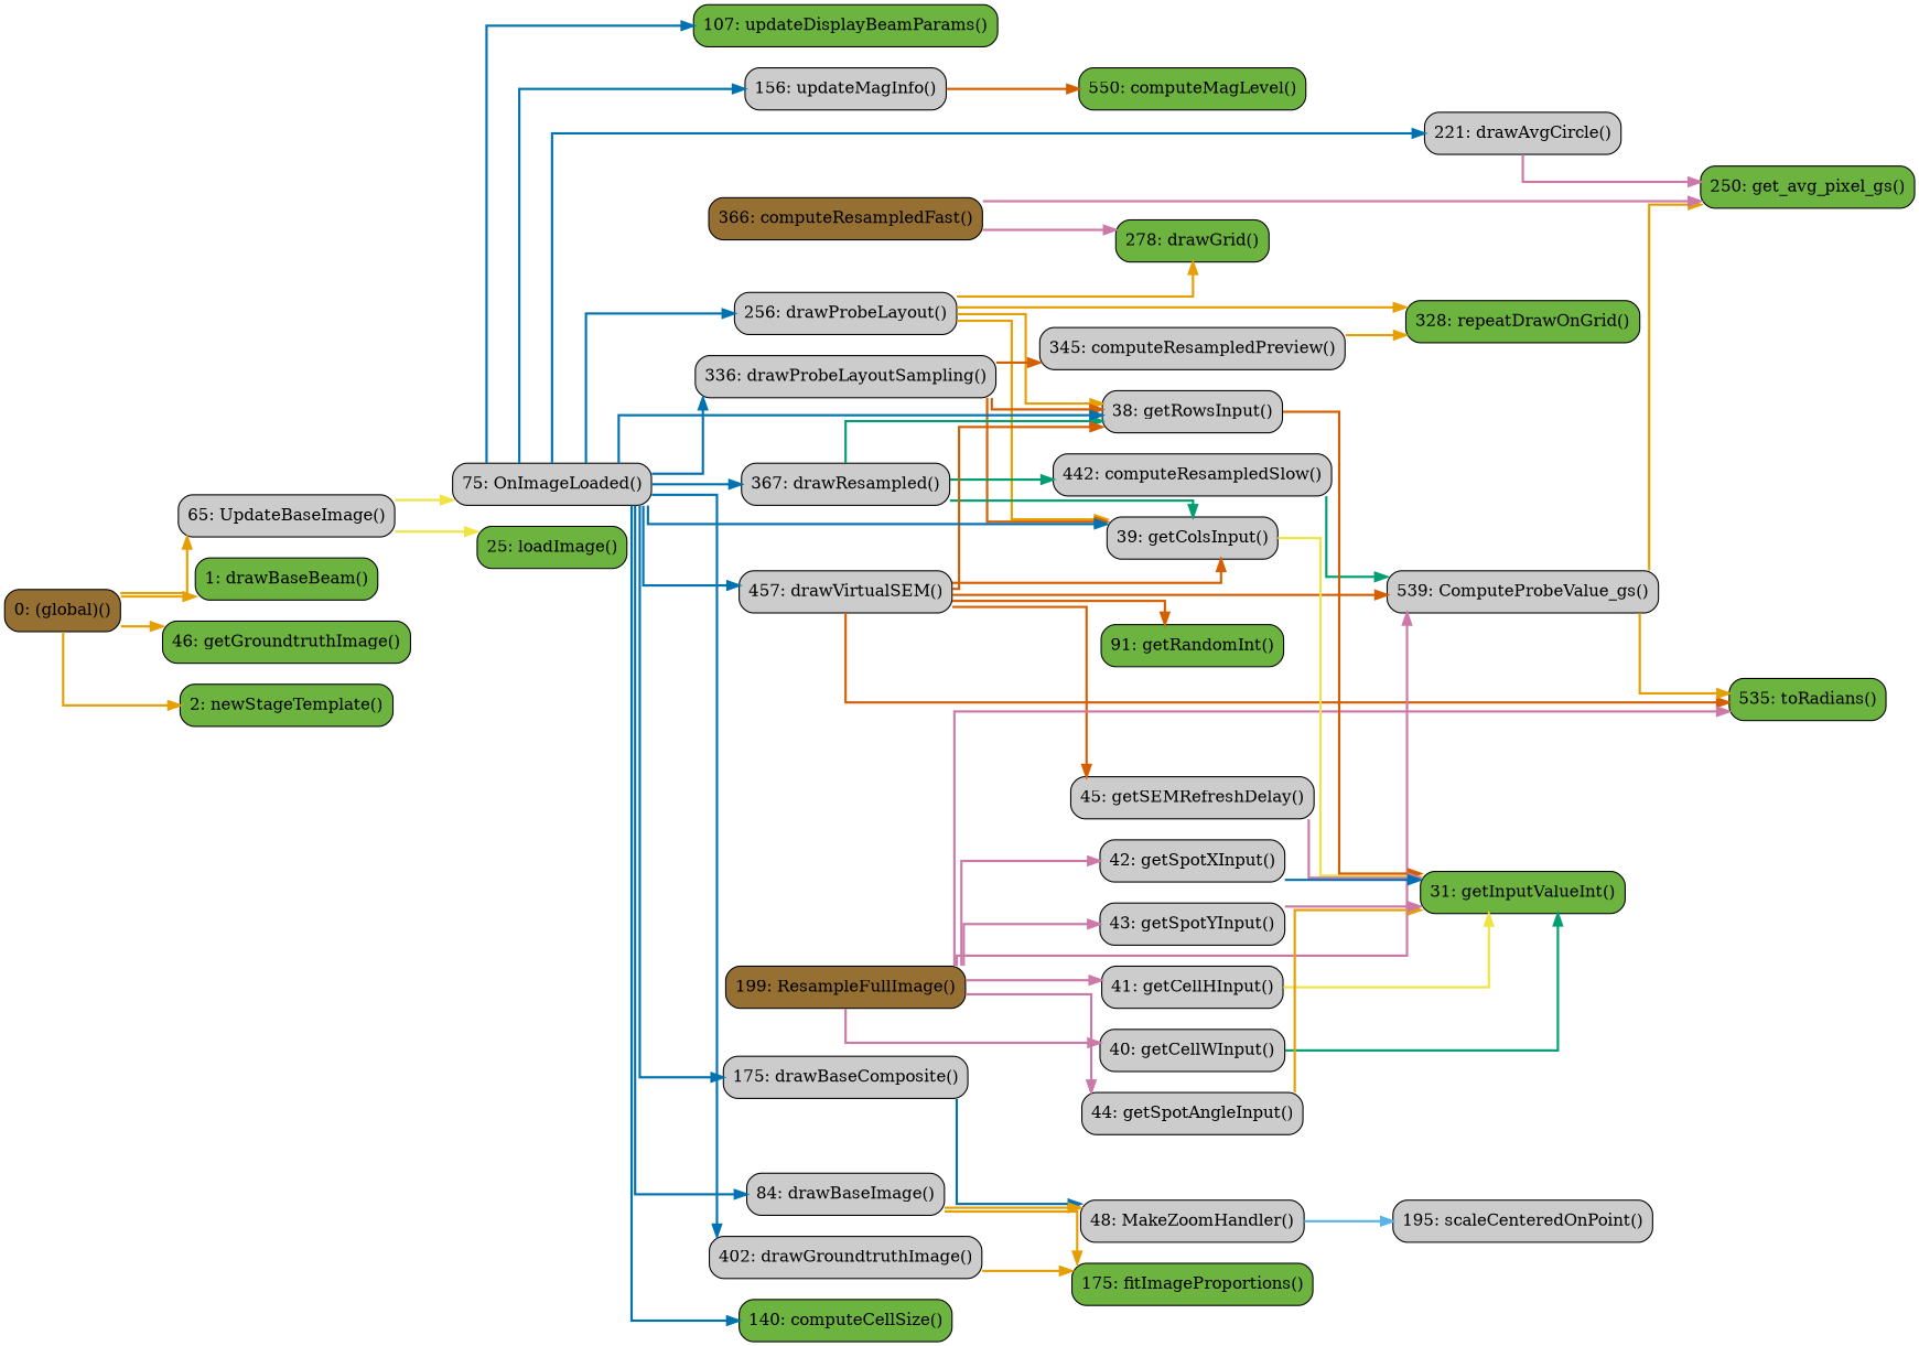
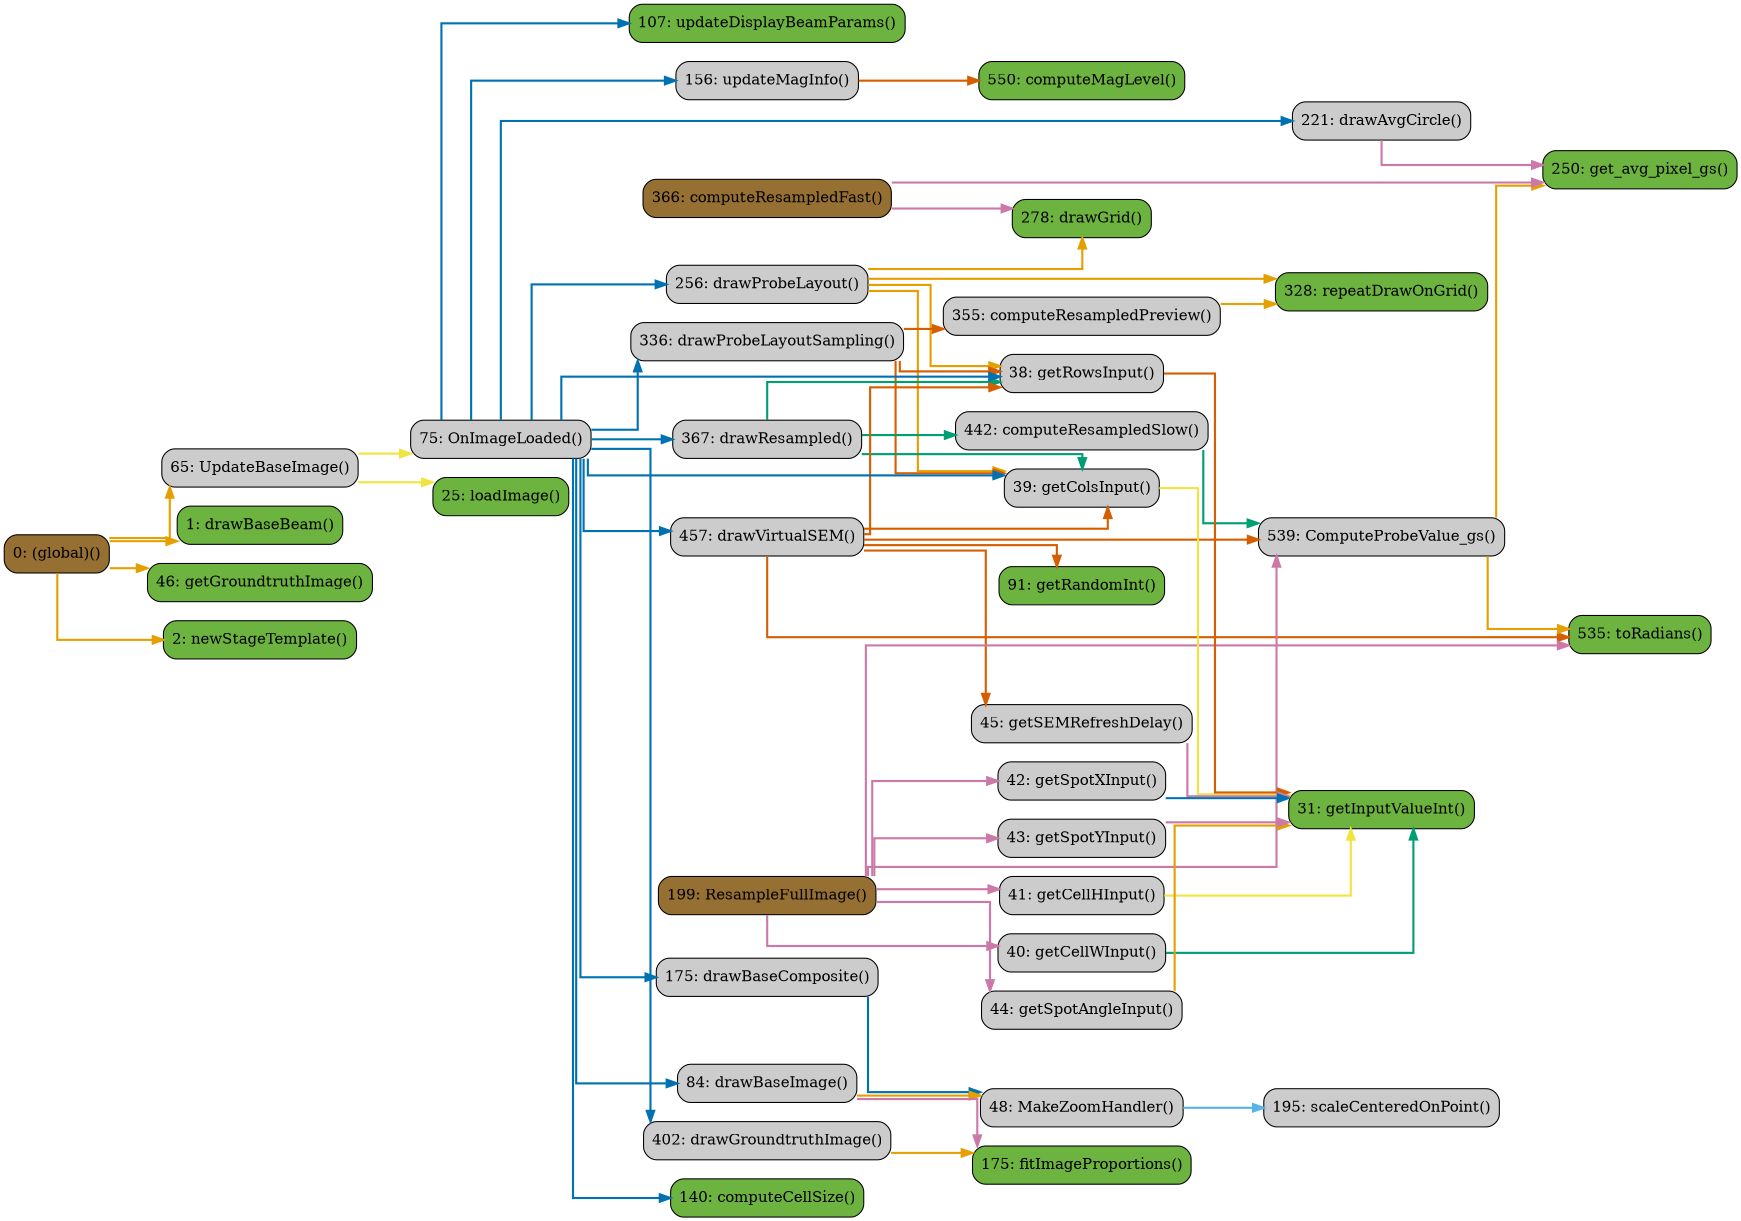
  digraph {
    concentrate=true
    rankdir=LR
    splines=ortho
    node [fillcolor="#cccccc" shape=rect style="rounded,filled"]
    edge [color="#0072B2" penwidth=2]
    n1 [label="221: drawAvgCircle()"]
    n2 [fillcolor="#6db33f" label="1: drawBaseBeam()"]
    n3 [label="175: drawBaseComposite()"]
    n4 [label="84: drawBaseImage()"]
    n5 [label="402: drawGroundtruthImage()"]
    n6 [label="256: drawProbeLayout()"]
    n7 [label="336: drawProbeLayoutSampling()"]
    n8 [label="367: drawResampled()"]
    n9 [label="457: drawVirtualSEM()"]
    n10 [fillcolor="#966F33" label="0: (global)()"]
    n11 [label="75: OnImageLoaded()"]
    n12 [fillcolor="#966F33" label="199: ResampleFullImage()"]
    n13 [label="65: UpdateBaseImage()"]
    n14 [label="539: ComputeProbeValue_gs()"]
    n15 [label="48: MakeZoomHandler()"]
    n16 [fillcolor="#6db33f" label="140: computeCellSize()"]
    n17 [fillcolor="#6db33f" label="550: computeMagLevel()"]
    n18 [fillcolor="#966F33" label="366: computeResampledFast()"]
-   n19 [label="345: computeResampledPreview()"]
+   n19 [label="355: computeResampledPreview()"]
    n20 [label="442: computeResampledSlow()"]
    n21 [fillcolor="#6db33f" label="278: drawGrid()"]
    n22 [fillcolor="#6db33f" label="175: fitImageProportions()"]
    n23 [label="41: getCellHInput()"]
    n24 [label="40: getCellWInput()"]
    n25 [label="39: getColsInput()"]
    n26 [fillcolor="#6db33f" label="46: getGroundtruthImage()"]
    n27 [fillcolor="#6db33f" label="31: getInputValueInt()"]
    n28 [fillcolor="#6db33f" label="91: getRandomInt()"]
    n29 [label="38: getRowsInput()"]
    n30 [label="45: getSEMRefreshDelay()"]
    n31 [label="44: getSpotAngleInput()"]
    n32 [label="42: getSpotXInput()"]
    n33 [label="43: getSpotYInput()"]
    n34 [fillcolor="#6db33f" label="250: get_avg_pixel_gs()"]
    n35 [fillcolor="#6db33f" label="25: loadImage()"]
    n36 [fillcolor="#6db33f" label="2: newStageTemplate()"]
    n37 [fillcolor="#6db33f" label="328: repeatDrawOnGrid()"]
    n38 [label="195: scaleCenteredOnPoint()"]
    n39 [fillcolor="#6db33f" label="535: toRadians()"]
    n40 [fillcolor="#6db33f" label="107: updateDisplayBeamParams()"]
    n41 [label="156: updateMagInfo()"]
    subgraph sub_1 {
      label="File: drawsteps"
      style=dotted
      n1
      n2
      n3
      n4
      n5
      n6
      n7
      n8
      n9
    }
    subgraph sub_2 {
      label="File: main"
      style=dotted
      n10
      n11
      n12
      n13
    }
    subgraph sub_3 {
      label="File: utils"
      style=dotted
      n14
      n15
      n16
      n17
      n18
      n19
      n20
      n21
      n22
      n23
      n24
      n25
      n26
      n27
      n28
      n29
      n30
      n31
      n32
      n33
      n34
      n35
      n36
      n37
      n38
      n39
      n40
      n41
    }
    n1 -> n34 [color="#CC79A7"]
    n3 -> n15
    n4 -> n15 [color="#E69F00"]
-   n4 -> n22 [color="#E69F00"]
+   n4 -> n22 [color="#CC79A7"]
    n5 -> n22 [color="#E69F00"]
    n6 -> n21 [color="#E69F00"]
    n6 -> n25 [color="#E69F00"]
    n6 -> n29 [color="#E69F00"]
    n6 -> n37 [color="#E69F00"]
    n7 -> n19 [color="#D55E00"]
    n7 -> n25 [color="#D55E00"]
    n7 -> n29 [color="#D55E00"]
    n8 -> n20 [color="#009E73"]
    n8 -> n25 [color="#009E73"]
    n8 -> n29 [color="#009E73"]
    n9 -> n14 [color="#D55E00"]
    n9 -> n25 [color="#D55E00"]
    n9 -> n28 [color="#D55E00"]
    n9 -> n29 [color="#D55E00"]
    n9 -> n30 [color="#D55E00"]
    n9 -> n39 [color="#D55E00"]
    n10 -> n2 [color="#E69F00"]
    n10 -> n13 [color="#E69F00"]
    n10 -> n26 [color="#E69F00"]
    n10 -> n36 [color="#E69F00"]
    n11 -> n1
    n11 -> n3
    n11 -> n4
    n11 -> n5
    n11 -> n6
    n11 -> n7
    n11 -> n8
    n11 -> n9
    n11 -> n16
    n11 -> n25
    n11 -> n25
    n11 -> n29
    n11 -> n29
    n11 -> n40
    n11 -> n41
    n12 -> n14 [color="#CC79A7"]
    n12 -> n23 [color="#CC79A7"]
    n12 -> n24 [color="#CC79A7"]
    n12 -> n31 [color="#CC79A7"]
    n12 -> n32 [color="#CC79A7"]
    n12 -> n33 [color="#CC79A7"]
    n12 -> n39 [color="#CC79A7"]
    n13 -> n11 [color="#F0E442"]
    n13 -> n35 [color="#F0E442"]
    n14 -> n34 [color="#E69F00"]
    n14 -> n39 [color="#E69F00"]
    n15 -> n38 [color="#56B4E9"]
    n18 -> n21 [color="#CC79A7"]
    n18 -> n34 [color="#CC79A7"]
    n19 -> n37 [color="#E69F00"]
    n20 -> n14 [color="#009E73"]
    n23 -> n27 [color="#F0E442"]
    n24 -> n27 [color="#009E73"]
    n25 -> n27 [color="#F0E442"]
    n29 -> n27 [color="#D55E00"]
    n30 -> n27 [color="#CC79A7"]
    n31 -> n27 [color="#E69F00"]
    n32 -> n27
    n33 -> n27 [color="#CC79A7"]
    n41 -> n17 [color="#D55E00"]
  }
